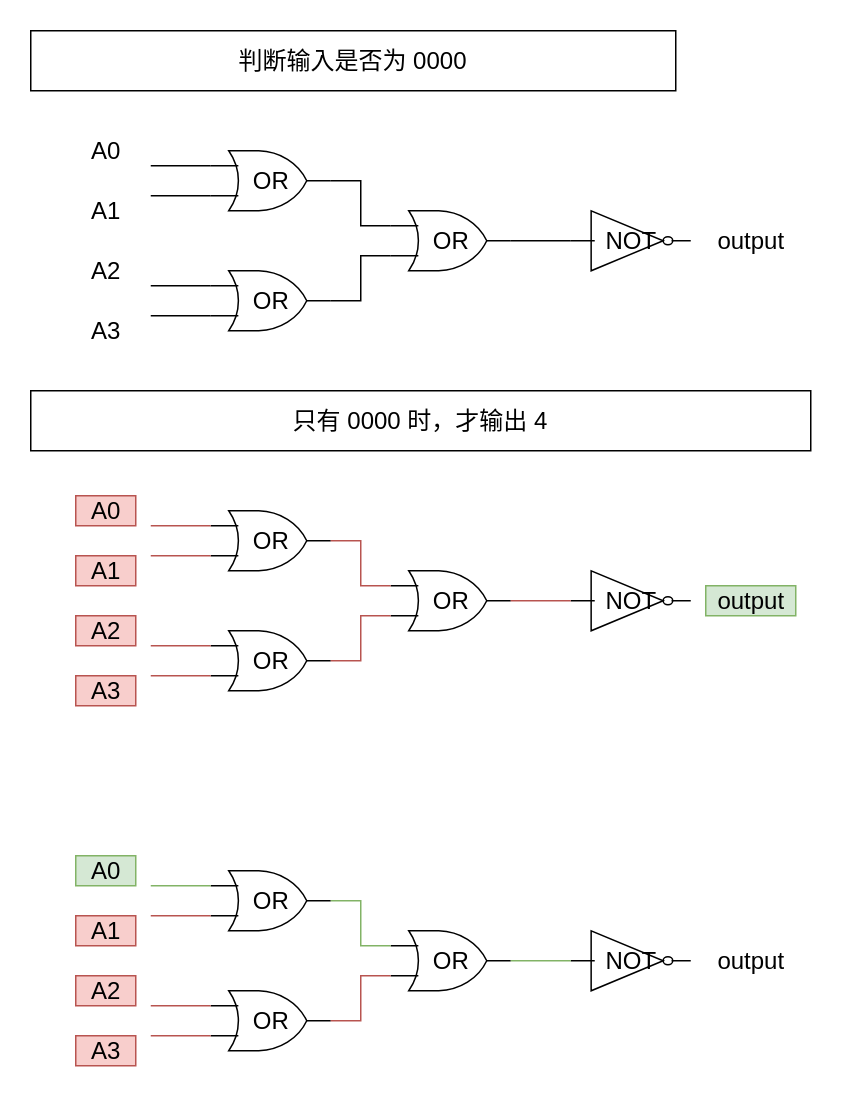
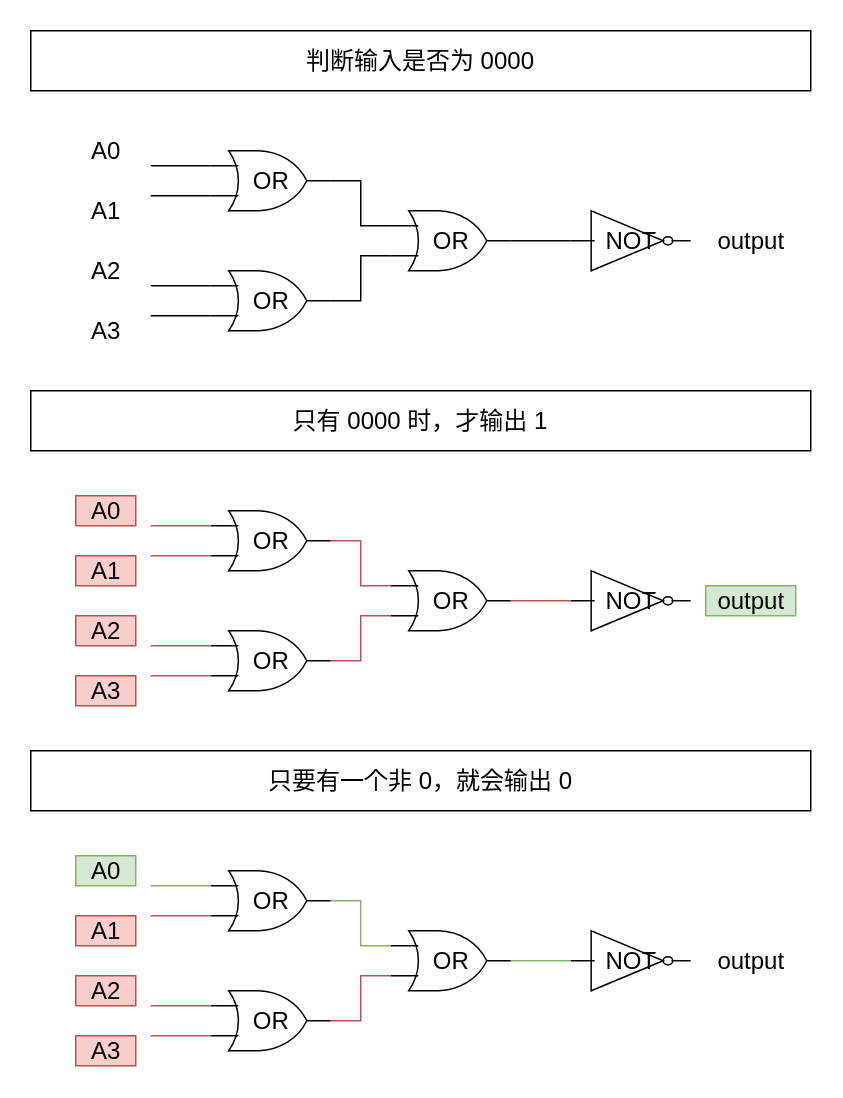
  <mxCell id="0" />
  <mxCell id="1" parent="0" />
- <mxCell id="2" value="判断输入是否为 0000" style="rounded=0;whiteSpace=wrap;html=1;fontSize=16;strokeColor=#000000;fillColor=none;container=0;" parent="1" vertex="1"><mxGeometry x="20" y="20" width="430" height="40" as="geometry" /></mxCell>
+ <mxCell id="2" value="判断输入是否为 0000" style="rounded=0;whiteSpace=wrap;html=1;fontSize=16;strokeColor=#000000;fillColor=none;container=0;" parent="1" vertex="1"><mxGeometry x="20" y="20" width="520" height="40" as="geometry" /></mxCell>
  <mxCell id="3" value="NOT" style="verticalLabelPosition=middle;shadow=0;dashed=0;align=center;html=1;verticalAlign=middle;shape=mxgraph.electrical.logic_gates.inverter_2;fontSize=16;strokeColor=#000000;fillColor=none;labelPosition=center;container=0;" parent="1" vertex="1"><mxGeometry x="380" y="140" width="80" height="40" as="geometry" /></mxCell>
  <mxCell id="4" value="OR" style="verticalLabelPosition=middle;shadow=0;dashed=0;align=center;html=1;verticalAlign=middle;shape=mxgraph.electrical.logic_gates.logic_gate;operation=or;fontSize=16;strokeColor=#000000;fillColor=none;labelPosition=center;container=0;" parent="1" vertex="1"><mxGeometry x="140" y="180" width="80" height="40" as="geometry" /></mxCell>
  <mxCell id="5" value="OR" style="verticalLabelPosition=middle;shadow=0;dashed=0;align=center;html=1;verticalAlign=middle;shape=mxgraph.electrical.logic_gates.logic_gate;operation=or;fontSize=16;strokeColor=#000000;fillColor=none;labelPosition=center;container=0;" parent="1" vertex="1"><mxGeometry x="140" y="100" width="80" height="40" as="geometry" /></mxCell>
  <mxCell id="6" value="OR" style="verticalLabelPosition=middle;shadow=0;dashed=0;align=center;html=1;verticalAlign=middle;shape=mxgraph.electrical.logic_gates.logic_gate;operation=or;fontSize=16;strokeColor=#000000;fillColor=none;labelPosition=center;container=0;" parent="1" vertex="1"><mxGeometry x="260" y="140" width="80" height="40" as="geometry" /></mxCell>
  <mxCell id="7" value="" style="endArrow=none;html=1;rounded=0;fontSize=16;edgeStyle=elbowEdgeStyle;exitX=1;exitY=0.5;exitDx=0;exitDy=0;exitPerimeter=0;entryX=0;entryY=0.25;entryDx=0;entryDy=0;entryPerimeter=0;" parent="1" source="5" target="6" edge="1"><mxGeometry width="50" height="50" relative="1" as="geometry"><mxPoint x="260" y="100" as="sourcePoint" /><mxPoint x="240" y="160" as="targetPoint" /></mxGeometry></mxCell>
  <mxCell id="8" value="" style="endArrow=none;html=1;rounded=0;fontSize=16;edgeStyle=elbowEdgeStyle;entryX=0;entryY=0.75;entryDx=0;entryDy=0;entryPerimeter=0;exitX=1;exitY=0.5;exitDx=0;exitDy=0;exitPerimeter=0;" parent="1" source="4" target="6" edge="1"><mxGeometry width="50" height="50" relative="1" as="geometry"><mxPoint x="230" y="200" as="sourcePoint" /><mxPoint x="250" y="160" as="targetPoint" /></mxGeometry></mxCell>
  <mxCell id="9" value="" style="endArrow=none;html=1;rounded=0;fontSize=16;entryX=0;entryY=0.5;entryDx=0;entryDy=0;entryPerimeter=0;exitX=1;exitY=0.5;exitDx=0;exitDy=0;exitPerimeter=0;" parent="1" source="6" target="3" edge="1"><mxGeometry width="50" height="50" relative="1" as="geometry"><mxPoint x="360" y="180" as="sourcePoint" /><mxPoint x="370" y="170" as="targetPoint" /></mxGeometry></mxCell>
  <mxCell id="10" value="A0" style="text;html=1;align=center;verticalAlign=middle;resizable=0;points=[];autosize=1;strokeColor=none;fillColor=none;fontSize=16;" parent="1" vertex="1"><mxGeometry x="50" y="90" width="40" height="20" as="geometry" /></mxCell>
  <mxCell id="11" value="" style="endArrow=none;html=1;rounded=0;fontSize=16;entryX=0;entryY=0.25;entryDx=0;entryDy=0;entryPerimeter=0;" parent="1" target="5" edge="1"><mxGeometry width="50" height="50" relative="1" as="geometry"><mxPoint x="100" y="110" as="sourcePoint" /><mxPoint x="130" y="100" as="targetPoint" /></mxGeometry></mxCell>
  <mxCell id="12" value="" style="endArrow=none;html=1;rounded=0;fontSize=16;entryX=0;entryY=0.75;entryDx=0;entryDy=0;entryPerimeter=0;" parent="1" target="5" edge="1"><mxGeometry width="50" height="50" relative="1" as="geometry"><mxPoint x="100" y="130" as="sourcePoint" /><mxPoint x="130" y="150" as="targetPoint" /></mxGeometry></mxCell>
  <mxCell id="13" value="" style="endArrow=none;html=1;rounded=0;fontSize=16;entryX=0;entryY=0.25;entryDx=0;entryDy=0;entryPerimeter=0;" parent="1" target="4" edge="1"><mxGeometry width="50" height="50" relative="1" as="geometry"><mxPoint x="100" y="190" as="sourcePoint" /><mxPoint x="120" y="170" as="targetPoint" /></mxGeometry></mxCell>
  <mxCell id="14" value="" style="endArrow=none;html=1;rounded=0;fontSize=16;entryX=0;entryY=0.75;entryDx=0;entryDy=0;entryPerimeter=0;" parent="1" target="4" edge="1"><mxGeometry width="50" height="50" relative="1" as="geometry"><mxPoint x="100" y="210" as="sourcePoint" /><mxPoint x="130" y="220" as="targetPoint" /></mxGeometry></mxCell>
  <mxCell id="15" value="A1" style="text;html=1;align=center;verticalAlign=middle;resizable=0;points=[];autosize=1;strokeColor=none;fillColor=none;fontSize=16;" parent="1" vertex="1"><mxGeometry x="50" y="130" width="40" height="20" as="geometry" /></mxCell>
  <mxCell id="16" value="A2" style="text;html=1;align=center;verticalAlign=middle;resizable=0;points=[];autosize=1;strokeColor=none;fillColor=none;fontSize=16;" parent="1" vertex="1"><mxGeometry x="50" y="170" width="40" height="20" as="geometry" /></mxCell>
  <mxCell id="17" value="A3" style="text;html=1;align=center;verticalAlign=middle;resizable=0;points=[];autosize=1;strokeColor=none;fillColor=none;fontSize=16;" parent="1" vertex="1"><mxGeometry x="50" y="210" width="40" height="20" as="geometry" /></mxCell>
  <mxCell id="18" value="output" style="text;html=1;align=center;verticalAlign=middle;resizable=0;points=[];autosize=1;strokeColor=none;fillColor=none;fontSize=16;" parent="1" vertex="1"><mxGeometry x="470" y="150" width="60" height="20" as="geometry" /></mxCell>
- <mxCell id="19" value="只有 0000 时，才输出 4" style="rounded=0;whiteSpace=wrap;html=1;fontSize=16;strokeColor=#000000;fillColor=none;container=0;" parent="1" vertex="1"><mxGeometry x="20" y="260" width="520" height="40" as="geometry" /></mxCell>
+ <mxCell id="19" value="只有 0000 时，才输出 1" style="rounded=0;whiteSpace=wrap;html=1;fontSize=16;strokeColor=#000000;fillColor=none;container=0;" parent="1" vertex="1"><mxGeometry x="20" y="260" width="520" height="40" as="geometry" /></mxCell>
  <mxCell id="20" value="NOT" style="verticalLabelPosition=middle;shadow=0;dashed=0;align=center;html=1;verticalAlign=middle;shape=mxgraph.electrical.logic_gates.inverter_2;fontSize=16;strokeColor=#000000;fillColor=none;labelPosition=center;container=0;" parent="1" vertex="1"><mxGeometry x="380" y="380" width="80" height="40" as="geometry" /></mxCell>
  <mxCell id="21" value="OR" style="verticalLabelPosition=middle;shadow=0;dashed=0;align=center;html=1;verticalAlign=middle;shape=mxgraph.electrical.logic_gates.logic_gate;operation=or;fontSize=16;strokeColor=#000000;fillColor=none;labelPosition=center;container=0;" parent="1" vertex="1"><mxGeometry x="140" y="420" width="80" height="40" as="geometry" /></mxCell>
  <mxCell id="22" value="OR" style="verticalLabelPosition=middle;shadow=0;dashed=0;align=center;html=1;verticalAlign=middle;shape=mxgraph.electrical.logic_gates.logic_gate;operation=or;fontSize=16;strokeColor=#000000;fillColor=none;labelPosition=center;container=0;" parent="1" vertex="1"><mxGeometry x="140" y="340" width="80" height="40" as="geometry" /></mxCell>
  <mxCell id="23" value="OR" style="verticalLabelPosition=middle;shadow=0;dashed=0;align=center;html=1;verticalAlign=middle;shape=mxgraph.electrical.logic_gates.logic_gate;operation=or;fontSize=16;strokeColor=#000000;fillColor=none;labelPosition=center;container=0;" parent="1" vertex="1"><mxGeometry x="260" y="380" width="80" height="40" as="geometry" /></mxCell>
  <mxCell id="24" value="" style="endArrow=none;html=1;rounded=0;fontSize=16;fillColor=#f8cecc;strokeColor=#b85450;edgeStyle=elbowEdgeStyle;" parent="1" edge="1"><mxGeometry width="50" height="50" relative="1" as="geometry"><mxPoint x="220" y="360" as="sourcePoint" /><mxPoint x="260" y="390" as="targetPoint" /></mxGeometry></mxCell>
  <mxCell id="25" value="" style="endArrow=none;html=1;rounded=0;fontSize=16;fillColor=#f8cecc;strokeColor=#b85450;edgeStyle=elbowEdgeStyle;" parent="1" edge="1"><mxGeometry width="50" height="50" relative="1" as="geometry"><mxPoint x="220" y="440" as="sourcePoint" /><mxPoint x="260" y="410" as="targetPoint" /></mxGeometry></mxCell>
  <mxCell id="26" value="" style="endArrow=none;html=1;rounded=0;fontSize=16;fillColor=#f8cecc;strokeColor=#b85450;" parent="1" edge="1"><mxGeometry width="50" height="50" relative="1" as="geometry"><mxPoint x="340" y="400" as="sourcePoint" /><mxPoint x="380" y="400" as="targetPoint" /></mxGeometry></mxCell>
  <mxCell id="27" value="A0" style="text;html=1;align=center;verticalAlign=middle;resizable=0;points=[];autosize=1;strokeColor=#b85450;fillColor=#f8cecc;fontSize=16;" parent="1" vertex="1"><mxGeometry x="50" y="330" width="40" height="20" as="geometry" /></mxCell>
  <mxCell id="28" value="" style="endArrow=none;html=1;rounded=0;fontSize=16;fillColor=#f8cecc;strokeColor=#b85450;" parent="1" edge="1"><mxGeometry width="50" height="50" relative="1" as="geometry"><mxPoint x="100" y="350" as="sourcePoint" /><mxPoint x="140" y="350" as="targetPoint" /></mxGeometry></mxCell>
  <mxCell id="29" value="" style="endArrow=none;html=1;rounded=0;fontSize=16;fillColor=#f8cecc;strokeColor=#b85450;" parent="1" edge="1"><mxGeometry width="50" height="50" relative="1" as="geometry"><mxPoint x="100" y="370" as="sourcePoint" /><mxPoint x="140" y="370" as="targetPoint" /></mxGeometry></mxCell>
  <mxCell id="30" value="" style="endArrow=none;html=1;rounded=0;fontSize=16;fillColor=#f8cecc;strokeColor=#b85450;" parent="1" edge="1"><mxGeometry width="50" height="50" relative="1" as="geometry"><mxPoint x="100" y="430" as="sourcePoint" /><mxPoint x="140" y="430" as="targetPoint" /></mxGeometry></mxCell>
  <mxCell id="31" value="" style="endArrow=none;html=1;rounded=0;fontSize=16;fillColor=#f8cecc;strokeColor=#b85450;" parent="1" edge="1"><mxGeometry width="50" height="50" relative="1" as="geometry"><mxPoint x="100" y="450" as="sourcePoint" /><mxPoint x="140" y="450" as="targetPoint" /></mxGeometry></mxCell>
  <mxCell id="32" value="A1" style="text;html=1;align=center;verticalAlign=middle;resizable=0;points=[];autosize=1;strokeColor=#b85450;fillColor=#f8cecc;fontSize=16;" parent="1" vertex="1"><mxGeometry x="50" y="370" width="40" height="20" as="geometry" /></mxCell>
  <mxCell id="33" value="A2" style="text;html=1;align=center;verticalAlign=middle;resizable=0;points=[];autosize=1;strokeColor=#b85450;fillColor=#f8cecc;fontSize=16;" parent="1" vertex="1"><mxGeometry x="50" y="410" width="40" height="20" as="geometry" /></mxCell>
  <mxCell id="34" value="A3" style="text;html=1;align=center;verticalAlign=middle;resizable=0;points=[];autosize=1;strokeColor=#b85450;fillColor=#f8cecc;fontSize=16;" parent="1" vertex="1"><mxGeometry x="50" y="450" width="40" height="20" as="geometry" /></mxCell>
  <mxCell id="35" value="output" style="text;html=1;align=center;verticalAlign=middle;resizable=0;points=[];autosize=1;strokeColor=#82b366;fillColor=#d5e8d4;fontSize=16;" parent="1" vertex="1"><mxGeometry x="470" y="390" width="60" height="20" as="geometry" /></mxCell>
+ <mxCell id="36" value="只要有一个非 0，就会输出 0" style="rounded=0;whiteSpace=wrap;html=1;fontSize=16;strokeColor=#000000;fillColor=none;container=0;" parent="1" vertex="1"><mxGeometry x="20" y="500" width="520" height="40" as="geometry" /></mxCell>
  <mxCell id="37" value="NOT" style="verticalLabelPosition=middle;shadow=0;dashed=0;align=center;html=1;verticalAlign=middle;shape=mxgraph.electrical.logic_gates.inverter_2;fontSize=16;strokeColor=#000000;fillColor=none;labelPosition=center;container=0;" parent="1" vertex="1"><mxGeometry x="380" y="620" width="80" height="40" as="geometry" /></mxCell>
  <mxCell id="38" value="OR" style="verticalLabelPosition=middle;shadow=0;dashed=0;align=center;html=1;verticalAlign=middle;shape=mxgraph.electrical.logic_gates.logic_gate;operation=or;fontSize=16;strokeColor=#000000;fillColor=none;labelPosition=center;container=0;" parent="1" vertex="1"><mxGeometry x="140" y="660" width="80" height="40" as="geometry" /></mxCell>
  <mxCell id="39" value="OR" style="verticalLabelPosition=middle;shadow=0;dashed=0;align=center;html=1;verticalAlign=middle;shape=mxgraph.electrical.logic_gates.logic_gate;operation=or;fontSize=16;strokeColor=#000000;fillColor=none;labelPosition=center;container=0;" parent="1" vertex="1"><mxGeometry x="140" y="580" width="80" height="40" as="geometry" /></mxCell>
  <mxCell id="40" value="OR" style="verticalLabelPosition=middle;shadow=0;dashed=0;align=center;html=1;verticalAlign=middle;shape=mxgraph.electrical.logic_gates.logic_gate;operation=or;fontSize=16;strokeColor=#000000;fillColor=none;labelPosition=center;container=0;" parent="1" vertex="1"><mxGeometry x="260" y="620" width="80" height="40" as="geometry" /></mxCell>
  <mxCell id="41" value="" style="endArrow=none;html=1;rounded=0;fontSize=16;fillColor=#d5e8d4;strokeColor=#82b366;edgeStyle=elbowEdgeStyle;" parent="1" edge="1"><mxGeometry width="50" height="50" relative="1" as="geometry"><mxPoint x="220" y="600" as="sourcePoint" /><mxPoint x="260" y="630" as="targetPoint" /></mxGeometry></mxCell>
  <mxCell id="42" value="" style="endArrow=none;html=1;rounded=0;fontSize=16;fillColor=#f8cecc;strokeColor=#b85450;edgeStyle=elbowEdgeStyle;" parent="1" edge="1"><mxGeometry width="50" height="50" relative="1" as="geometry"><mxPoint x="220" y="680" as="sourcePoint" /><mxPoint x="260" y="650" as="targetPoint" /></mxGeometry></mxCell>
  <mxCell id="43" value="" style="endArrow=none;html=1;rounded=0;fontSize=16;fillColor=#d5e8d4;strokeColor=#82b366;" parent="1" edge="1"><mxGeometry width="50" height="50" relative="1" as="geometry"><mxPoint x="340" y="640" as="sourcePoint" /><mxPoint x="380" y="640" as="targetPoint" /></mxGeometry></mxCell>
  <mxCell id="44" value="A0" style="text;html=1;align=center;verticalAlign=middle;resizable=0;points=[];autosize=1;strokeColor=#82b366;fillColor=#d5e8d4;fontSize=16;" parent="1" vertex="1"><mxGeometry x="50" y="570" width="40" height="20" as="geometry" /></mxCell>
  <mxCell id="45" value="" style="endArrow=none;html=1;rounded=0;fontSize=16;fillColor=#d5e8d4;strokeColor=#82b366;" parent="1" edge="1"><mxGeometry width="50" height="50" relative="1" as="geometry"><mxPoint x="100" y="590" as="sourcePoint" /><mxPoint x="140" y="590" as="targetPoint" /></mxGeometry></mxCell>
  <mxCell id="46" value="" style="endArrow=none;html=1;rounded=0;fontSize=16;fillColor=#f8cecc;strokeColor=#b85450;" parent="1" edge="1"><mxGeometry width="50" height="50" relative="1" as="geometry"><mxPoint x="100" y="610" as="sourcePoint" /><mxPoint x="140" y="610" as="targetPoint" /></mxGeometry></mxCell>
  <mxCell id="47" value="" style="endArrow=none;html=1;rounded=0;fontSize=16;fillColor=#f8cecc;strokeColor=#b85450;" parent="1" edge="1"><mxGeometry width="50" height="50" relative="1" as="geometry"><mxPoint x="100" y="670" as="sourcePoint" /><mxPoint x="140" y="670" as="targetPoint" /></mxGeometry></mxCell>
  <mxCell id="48" value="" style="endArrow=none;html=1;rounded=0;fontSize=16;fillColor=#f8cecc;strokeColor=#b85450;" parent="1" edge="1"><mxGeometry width="50" height="50" relative="1" as="geometry"><mxPoint x="100" y="690" as="sourcePoint" /><mxPoint x="140" y="690" as="targetPoint" /></mxGeometry></mxCell>
  <mxCell id="49" value="A1" style="text;html=1;align=center;verticalAlign=middle;resizable=0;points=[];autosize=1;strokeColor=#b85450;fillColor=#f8cecc;fontSize=16;" parent="1" vertex="1"><mxGeometry x="50" y="610" width="40" height="20" as="geometry" /></mxCell>
  <mxCell id="50" value="A2" style="text;html=1;align=center;verticalAlign=middle;resizable=0;points=[];autosize=1;strokeColor=#b85450;fillColor=#f8cecc;fontSize=16;" parent="1" vertex="1"><mxGeometry x="50" y="650" width="40" height="20" as="geometry" /></mxCell>
  <mxCell id="51" value="A3" style="text;html=1;align=center;verticalAlign=middle;resizable=0;points=[];autosize=1;strokeColor=#b85450;fillColor=#f8cecc;fontSize=16;" parent="1" vertex="1"><mxGeometry x="50" y="690" width="40" height="20" as="geometry" /></mxCell>
  <mxCell id="52" value="output" style="text;html=1;align=center;verticalAlign=middle;resizable=0;points=[];autosize=1;strokeColor=none;fillColor=none;fontSize=16;" parent="1" vertex="1"><mxGeometry x="470" y="630" width="60" height="20" as="geometry" /></mxCell>
